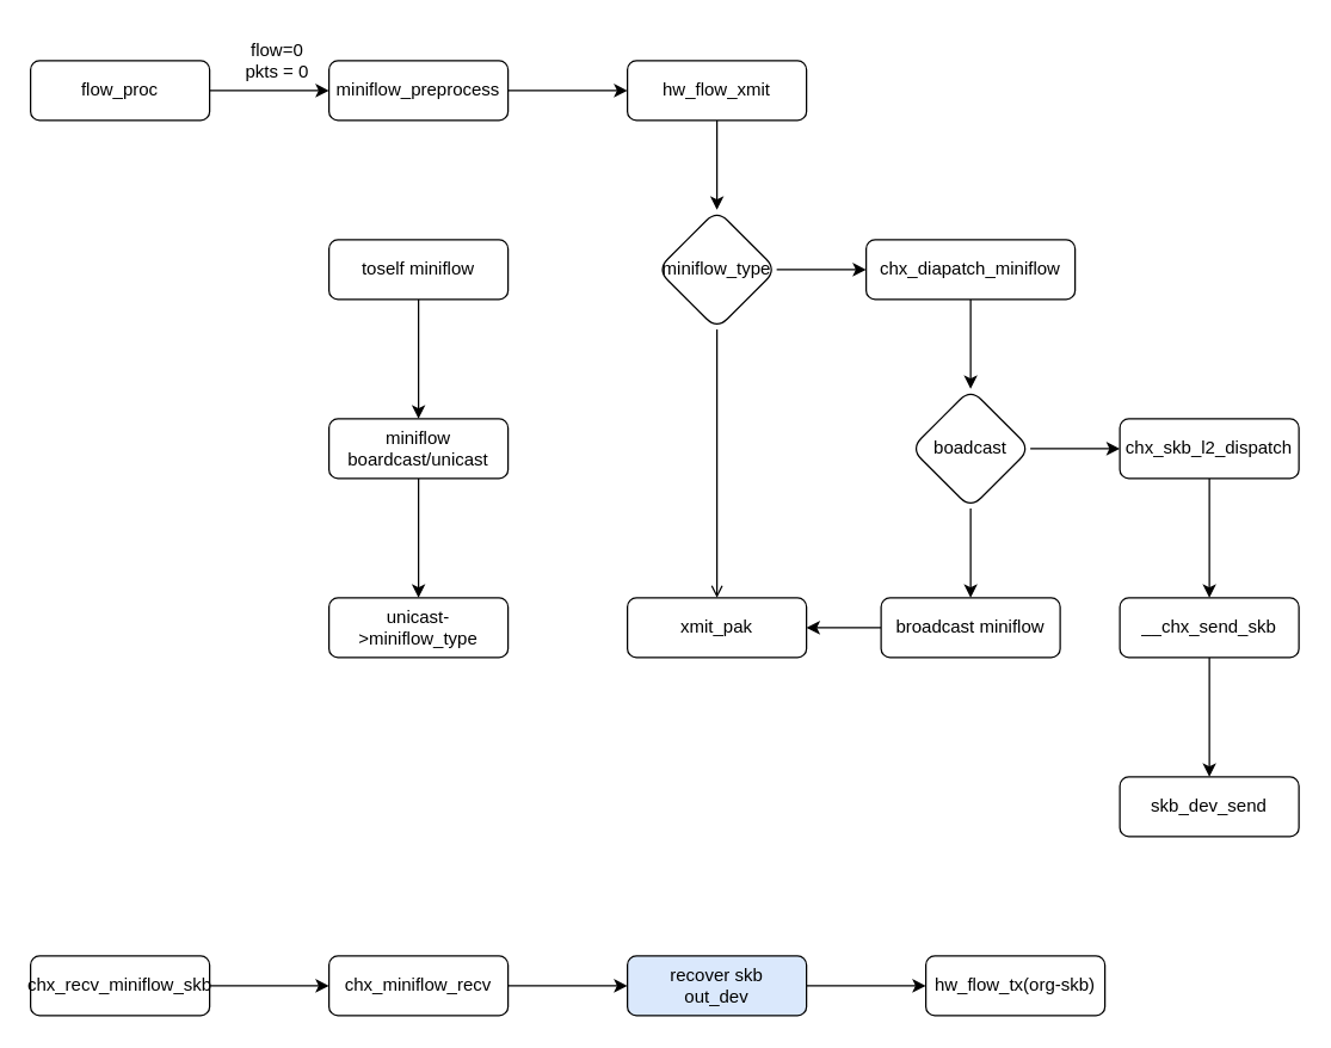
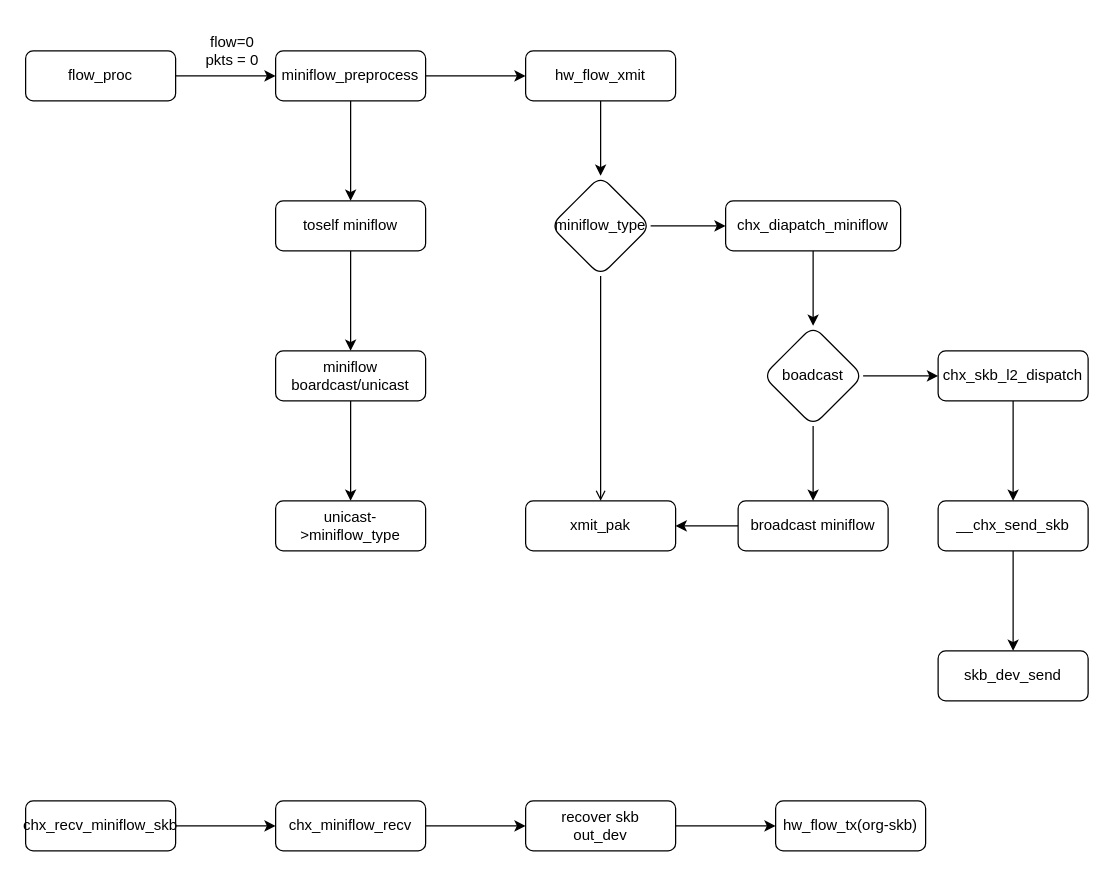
  <mxCell id="0" />
  <mxCell id="1" parent="0" />
  <mxCell id="2" value="" style="edgeStyle=orthogonalEdgeStyle;rounded=0;orthogonalLoop=1;jettySize=auto;html=1;" edge="1" parent="1" source="3" target="6"><mxGeometry relative="1" as="geometry" /></mxCell>
  <mxCell id="3" value="flow_proc" style="rounded=1;whiteSpace=wrap;html=1;" vertex="1" parent="1"><mxGeometry x="20" y="40" width="120" height="40" as="geometry" /></mxCell>
+ <mxCell id="4" value="" style="edgeStyle=orthogonalEdgeStyle;rounded=0;orthogonalLoop=1;jettySize=auto;html=1;" edge="1" parent="1" source="6" target="9"><mxGeometry relative="1" as="geometry" /></mxCell>
  <mxCell id="5" value="" style="edgeStyle=orthogonalEdgeStyle;rounded=0;orthogonalLoop=1;jettySize=auto;html=1;" edge="1" parent="1" source="6" target="14"><mxGeometry relative="1" as="geometry" /></mxCell>
  <mxCell id="6" value="miniflow_preprocess" style="rounded=1;whiteSpace=wrap;html=1;" vertex="1" parent="1"><mxGeometry x="220" y="40" width="120" height="40" as="geometry" /></mxCell>
  <mxCell id="7" value="flow=0&lt;br&gt;pkts = 0" style="text;html=1;align=center;verticalAlign=middle;resizable=0;points=[];autosize=1;strokeColor=none;fillColor=none;" vertex="1" parent="1"><mxGeometry x="150" y="20" width="70" height="40" as="geometry" /></mxCell>
  <mxCell id="8" value="" style="edgeStyle=orthogonalEdgeStyle;rounded=0;orthogonalLoop=1;jettySize=auto;html=1;" edge="1" parent="1" source="9" target="11"><mxGeometry relative="1" as="geometry" /></mxCell>
  <mxCell id="9" value="toself miniflow" style="rounded=1;whiteSpace=wrap;html=1;" vertex="1" parent="1"><mxGeometry x="220" y="160" width="120" height="40" as="geometry" /></mxCell>
  <mxCell id="10" value="" style="edgeStyle=orthogonalEdgeStyle;rounded=0;orthogonalLoop=1;jettySize=auto;html=1;" edge="1" parent="1" source="11" target="12"><mxGeometry relative="1" as="geometry" /></mxCell>
  <mxCell id="11" value="miniflow&lt;br&gt;boardcast/unicast" style="rounded=1;whiteSpace=wrap;html=1;" vertex="1" parent="1"><mxGeometry x="220" y="280" width="120" height="40" as="geometry" /></mxCell>
  <mxCell id="12" value="unicast-&amp;gt;miniflow_type" style="rounded=1;whiteSpace=wrap;html=1;" vertex="1" parent="1"><mxGeometry x="220" y="400" width="120" height="40" as="geometry" /></mxCell>
  <mxCell id="13" value="" style="edgeStyle=orthogonalEdgeStyle;rounded=0;orthogonalLoop=1;jettySize=auto;html=1;" edge="1" parent="1" source="14" target="17"><mxGeometry relative="1" as="geometry" /></mxCell>
  <mxCell id="14" value="hw_flow_xmit" style="rounded=1;whiteSpace=wrap;html=1;" vertex="1" parent="1"><mxGeometry x="420" y="40" width="120" height="40" as="geometry" /></mxCell>
  <mxCell id="15" value="" style="edgeStyle=orthogonalEdgeStyle;rounded=0;orthogonalLoop=1;jettySize=auto;html=1;endArrow=open;" edge="1" parent="1" source="17" target="18"><mxGeometry relative="1" as="geometry" /></mxCell>
  <mxCell id="16" value="" style="edgeStyle=orthogonalEdgeStyle;rounded=0;orthogonalLoop=1;jettySize=auto;html=1;" edge="1" parent="1" source="17" target="20"><mxGeometry relative="1" as="geometry" /></mxCell>
  <mxCell id="17" value="miniflow_type" style="rhombus;whiteSpace=wrap;html=1;rounded=1;" vertex="1" parent="1"><mxGeometry x="440" y="140" width="80" height="80" as="geometry" /></mxCell>
  <mxCell id="18" value="xmit_pak" style="whiteSpace=wrap;html=1;rounded=1;" vertex="1" parent="1"><mxGeometry x="420" y="400" width="120" height="40" as="geometry" /></mxCell>
  <mxCell id="19" value="" style="edgeStyle=orthogonalEdgeStyle;rounded=0;orthogonalLoop=1;jettySize=auto;html=1;" edge="1" parent="1" source="20" target="23"><mxGeometry relative="1" as="geometry" /></mxCell>
  <mxCell id="20" value="chx_diapatch_miniflow" style="whiteSpace=wrap;html=1;rounded=1;" vertex="1" parent="1"><mxGeometry x="580" y="160" width="140" height="40" as="geometry" /></mxCell>
  <mxCell id="21" value="" style="edgeStyle=orthogonalEdgeStyle;rounded=0;orthogonalLoop=1;jettySize=auto;html=1;" edge="1" parent="1" source="23" target="25"><mxGeometry relative="1" as="geometry" /></mxCell>
  <mxCell id="22" value="" style="edgeStyle=orthogonalEdgeStyle;rounded=0;orthogonalLoop=1;jettySize=auto;html=1;" edge="1" parent="1" source="23" target="27"><mxGeometry relative="1" as="geometry" /></mxCell>
  <mxCell id="23" value="boadcast" style="rhombus;whiteSpace=wrap;html=1;rounded=1;" vertex="1" parent="1"><mxGeometry x="610" y="260" width="80" height="80" as="geometry" /></mxCell>
  <mxCell id="24" value="" style="edgeStyle=orthogonalEdgeStyle;rounded=0;orthogonalLoop=1;jettySize=auto;html=1;" edge="1" parent="1" source="25" target="18"><mxGeometry relative="1" as="geometry" /></mxCell>
  <mxCell id="25" value="broadcast miniflow" style="whiteSpace=wrap;html=1;rounded=1;" vertex="1" parent="1"><mxGeometry x="590" y="400" width="120" height="40" as="geometry" /></mxCell>
  <mxCell id="26" value="" style="edgeStyle=orthogonalEdgeStyle;rounded=0;orthogonalLoop=1;jettySize=auto;html=1;" edge="1" parent="1" source="27" target="29"><mxGeometry relative="1" as="geometry" /></mxCell>
  <mxCell id="27" value="chx_skb_l2_dispatch" style="whiteSpace=wrap;html=1;rounded=1;" vertex="1" parent="1"><mxGeometry x="750" y="280" width="120" height="40" as="geometry" /></mxCell>
  <mxCell id="28" value="" style="edgeStyle=orthogonalEdgeStyle;rounded=0;orthogonalLoop=1;jettySize=auto;html=1;" edge="1" parent="1" source="29" target="30"><mxGeometry relative="1" as="geometry" /></mxCell>
  <mxCell id="29" value="__chx_send_skb" style="whiteSpace=wrap;html=1;rounded=1;" vertex="1" parent="1"><mxGeometry x="750" y="400" width="120" height="40" as="geometry" /></mxCell>
  <mxCell id="30" value="skb_dev_send" style="whiteSpace=wrap;html=1;rounded=1;" vertex="1" parent="1"><mxGeometry x="750" y="520" width="120" height="40" as="geometry" /></mxCell>
  <mxCell id="31" value="" style="edgeStyle=orthogonalEdgeStyle;rounded=0;orthogonalLoop=1;jettySize=auto;html=1;" edge="1" parent="1" source="32" target="34"><mxGeometry relative="1" as="geometry" /></mxCell>
  <mxCell id="32" value="chx_recv_miniflow_skb" style="rounded=1;whiteSpace=wrap;html=1;" vertex="1" parent="1"><mxGeometry x="20" y="640" width="120" height="40" as="geometry" /></mxCell>
  <mxCell id="33" value="" style="edgeStyle=orthogonalEdgeStyle;rounded=0;orthogonalLoop=1;jettySize=auto;html=1;" edge="1" parent="1" source="34" target="36"><mxGeometry relative="1" as="geometry" /></mxCell>
  <mxCell id="34" value="chx_miniflow_recv" style="rounded=1;whiteSpace=wrap;html=1;" vertex="1" parent="1"><mxGeometry x="220" y="640" width="120" height="40" as="geometry" /></mxCell>
  <mxCell id="35" value="" style="edgeStyle=orthogonalEdgeStyle;rounded=0;orthogonalLoop=1;jettySize=auto;html=1;" edge="1" parent="1" source="36" target="37"><mxGeometry relative="1" as="geometry" /></mxCell>
- <mxCell id="36" value="recover skb&lt;br&gt;out_dev" style="rounded=1;whiteSpace=wrap;html=1;fillColor=#dae8fc;" vertex="1" parent="1"><mxGeometry x="420" y="640" width="120" height="40" as="geometry" /></mxCell>
+ <mxCell id="36" value="recover skb&lt;br&gt;out_dev" style="rounded=1;whiteSpace=wrap;html=1;" vertex="1" parent="1"><mxGeometry x="420" y="640" width="120" height="40" as="geometry" /></mxCell>
  <mxCell id="37" value="hw_flow_tx(org-skb)" style="rounded=1;whiteSpace=wrap;html=1;" vertex="1" parent="1"><mxGeometry x="620" y="640" width="120" height="40" as="geometry" /></mxCell>
